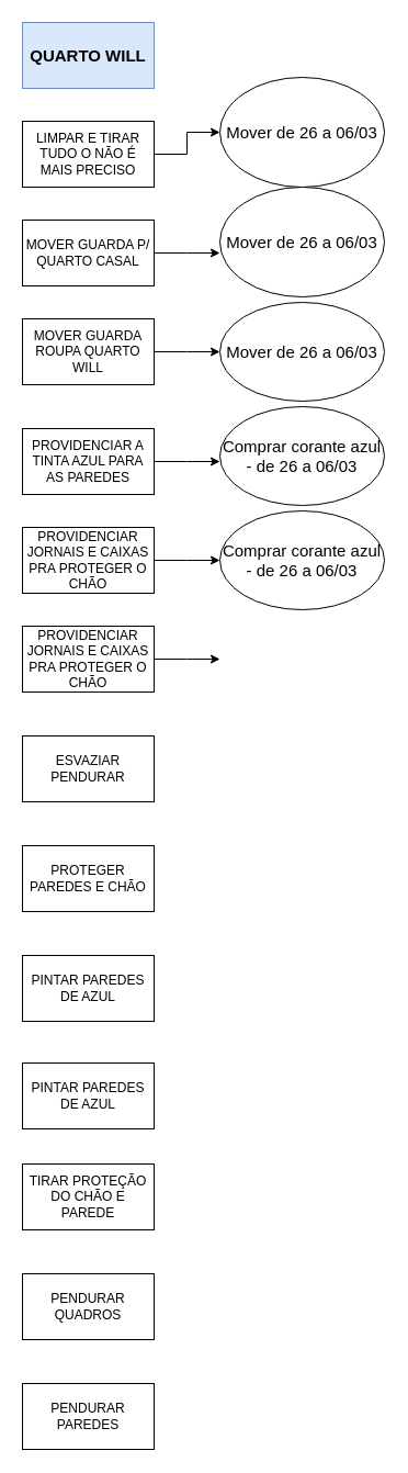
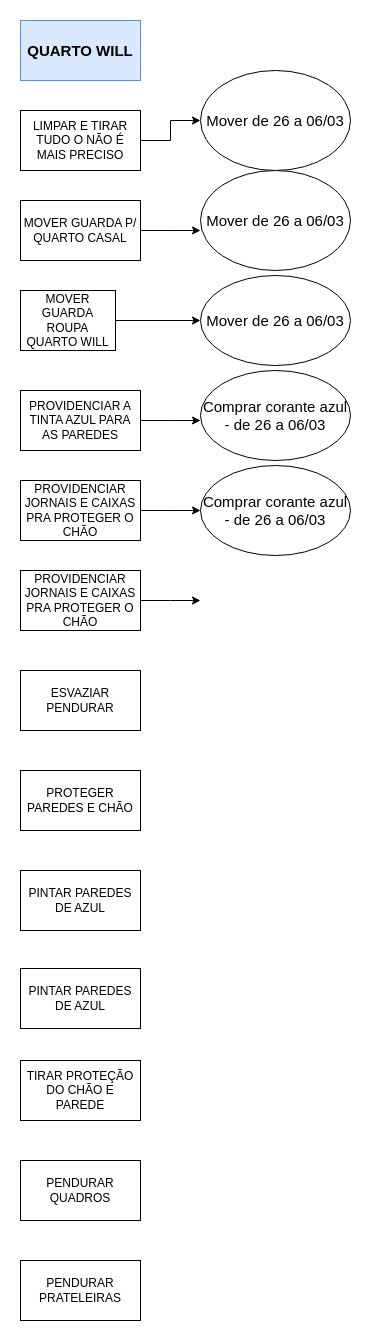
  <mxCell id="0" />
  <mxCell id="1" parent="0" />
  <mxCell id="2" value="QUARTO WILL" style="rounded=0;whiteSpace=wrap;html=1;fillColor=#dae8fc;strokeColor=#6c8ebf;fontStyle=1;fontSize=15;" vertex="1" parent="1"><mxGeometry x="20" y="20" width="120" height="60" as="geometry" /></mxCell>
  <mxCell id="3" style="edgeStyle=orthogonalEdgeStyle;rounded=0;orthogonalLoop=1;jettySize=auto;html=1;exitX=1;exitY=0.5;exitDx=0;exitDy=0;fontSize=15;entryX=0;entryY=0.5;entryDx=0;entryDy=0;" edge="1" parent="1" source="4" target="25"><mxGeometry relative="1" as="geometry"><mxPoint x="200" y="140" as="targetPoint" /></mxGeometry></mxCell>
  <mxCell id="4" value="LIMPAR E TIRAR TUDO O NÃO É MAIS PRECISO" style="rounded=0;whiteSpace=wrap;html=1;" vertex="1" parent="1"><mxGeometry x="20" y="110" width="120" height="60" as="geometry" /></mxCell>
  <mxCell id="5" style="edgeStyle=orthogonalEdgeStyle;rounded=0;orthogonalLoop=1;jettySize=auto;html=1;exitX=1;exitY=0.5;exitDx=0;exitDy=0;fontSize=15;" edge="1" parent="1" source="6"><mxGeometry relative="1" as="geometry"><mxPoint x="200" y="230" as="targetPoint" /></mxGeometry></mxCell>
  <mxCell id="6" value="MOVER GUARDA P/ QUARTO CASAL" style="rounded=0;whiteSpace=wrap;html=1;" vertex="1" parent="1"><mxGeometry x="20" y="200" width="120" height="60" as="geometry" /></mxCell>
  <mxCell id="7" style="edgeStyle=orthogonalEdgeStyle;rounded=0;orthogonalLoop=1;jettySize=auto;html=1;exitX=1;exitY=0.5;exitDx=0;exitDy=0;fontSize=15;" edge="1" parent="1" source="8"><mxGeometry relative="1" as="geometry"><mxPoint x="200" y="320" as="targetPoint" /></mxGeometry></mxCell>
- <mxCell id="8" value="MOVER GUARDA ROUPA QUARTO WILL" style="rounded=0;whiteSpace=wrap;html=1;" vertex="1" parent="1"><mxGeometry x="20" y="290" width="120" height="60" as="geometry" /></mxCell>
+ <mxCell id="8" value="MOVER GUARDA ROUPA QUARTO WILL" style="rounded=0;whiteSpace=wrap;html=1;" vertex="1" parent="1"><mxGeometry x="20" y="290" width="95" height="60" as="geometry" /></mxCell>
  <mxCell id="9" style="edgeStyle=orthogonalEdgeStyle;rounded=0;orthogonalLoop=1;jettySize=auto;html=1;exitX=1;exitY=0.5;exitDx=0;exitDy=0;fontSize=15;" edge="1" parent="1" source="10"><mxGeometry relative="1" as="geometry"><mxPoint x="200" y="420" as="targetPoint" /></mxGeometry></mxCell>
  <mxCell id="10" value="PROVIDENCIAR A TINTA AZUL PARA AS PAREDES" style="rounded=0;whiteSpace=wrap;html=1;" vertex="1" parent="1"><mxGeometry x="20" y="390" width="120" height="60" as="geometry" /></mxCell>
  <mxCell id="11" style="edgeStyle=orthogonalEdgeStyle;rounded=0;orthogonalLoop=1;jettySize=auto;html=1;exitX=1;exitY=0.5;exitDx=0;exitDy=0;fontSize=15;" edge="1" parent="1" source="12"><mxGeometry relative="1" as="geometry"><mxPoint x="200" y="510" as="targetPoint" /></mxGeometry></mxCell>
  <mxCell id="12" value="PROVIDENCIAR JORNAIS E CAIXAS PRA PROTEGER O CHÃO" style="rounded=0;whiteSpace=wrap;html=1;" vertex="1" parent="1"><mxGeometry x="20" y="480" width="120" height="60" as="geometry" /></mxCell>
  <mxCell id="13" style="edgeStyle=orthogonalEdgeStyle;rounded=0;orthogonalLoop=1;jettySize=auto;html=1;fontSize=15;" edge="1" parent="1" source="14"><mxGeometry relative="1" as="geometry"><mxPoint x="200" y="600" as="targetPoint" /></mxGeometry></mxCell>
  <mxCell id="14" value="PROVIDENCIAR JORNAIS E CAIXAS PRA PROTEGER O CHÃO" style="rounded=0;whiteSpace=wrap;html=1;" vertex="1" parent="1"><mxGeometry x="20" y="570" width="120" height="60" as="geometry" /></mxCell>
  <mxCell id="15" value="PROTEGER PAREDES E CHÃO" style="rounded=0;whiteSpace=wrap;html=1;" vertex="1" parent="1"><mxGeometry x="20" y="770" width="120" height="60" as="geometry" /></mxCell>
  <mxCell id="16" value="ESVAZIAR PENDURAR" style="rounded=0;whiteSpace=wrap;html=1;" vertex="1" parent="1"><mxGeometry x="20" y="670" width="120" height="60" as="geometry" /></mxCell>
  <mxCell id="17" value="PINTAR PAREDES DE AZUL" style="rounded=0;whiteSpace=wrap;html=1;" vertex="1" parent="1"><mxGeometry x="20" y="870" width="120" height="60" as="geometry" /></mxCell>
  <mxCell id="18" value="TIRAR PROTEÇÃO DO CHÃO E PAREDE" style="rounded=0;whiteSpace=wrap;html=1;" vertex="1" parent="1"><mxGeometry x="20" y="1060" width="120" height="60" as="geometry" /></mxCell>
  <mxCell id="19" value="PENDURAR QUADROS" style="rounded=0;whiteSpace=wrap;html=1;" vertex="1" parent="1"><mxGeometry x="20" y="1160" width="120" height="60" as="geometry" /></mxCell>
  <mxCell id="20" value="PINTAR PAREDES DE AZUL" style="rounded=0;whiteSpace=wrap;html=1;" vertex="1" parent="1"><mxGeometry x="20" y="968" width="120" height="60" as="geometry" /></mxCell>
- <mxCell id="21" value="PENDURAR PAREDES" style="rounded=0;whiteSpace=wrap;html=1;" vertex="1" parent="1"><mxGeometry x="20" y="1260" width="120" height="60" as="geometry" /></mxCell>
+ <mxCell id="21" value="PENDURAR PRATELEIRAS" style="rounded=0;whiteSpace=wrap;html=1;" vertex="1" parent="1"><mxGeometry x="20" y="1260" width="120" height="60" as="geometry" /></mxCell>
  <mxCell id="22" value="Mover de 26 a 06/03" style="ellipse;whiteSpace=wrap;html=1;fontSize=15;" vertex="1" parent="1"><mxGeometry x="200" y="275" width="150" height="90" as="geometry" /></mxCell>
  <mxCell id="23" value="Mover de 26 a 06/03" style="ellipse;whiteSpace=wrap;html=1;fontSize=15;" vertex="1" parent="1"><mxGeometry x="200" y="170" width="150" height="100" as="geometry" /></mxCell>
  <mxCell id="24" value="Comprar corante azul - de 26 a 06/03" style="ellipse;whiteSpace=wrap;html=1;fontSize=15;" vertex="1" parent="1"><mxGeometry x="200" y="370" width="150" height="90" as="geometry" /></mxCell>
  <mxCell id="25" value="Mover de 26 a 06/03" style="ellipse;whiteSpace=wrap;html=1;fontSize=15;" vertex="1" parent="1"><mxGeometry x="200" y="70" width="150" height="100" as="geometry" /></mxCell>
  <mxCell id="26" value="Comprar corante azul - de 26 a 06/03" style="ellipse;whiteSpace=wrap;html=1;fontSize=15;" vertex="1" parent="1"><mxGeometry x="200" y="465" width="150" height="90" as="geometry" /></mxCell>
